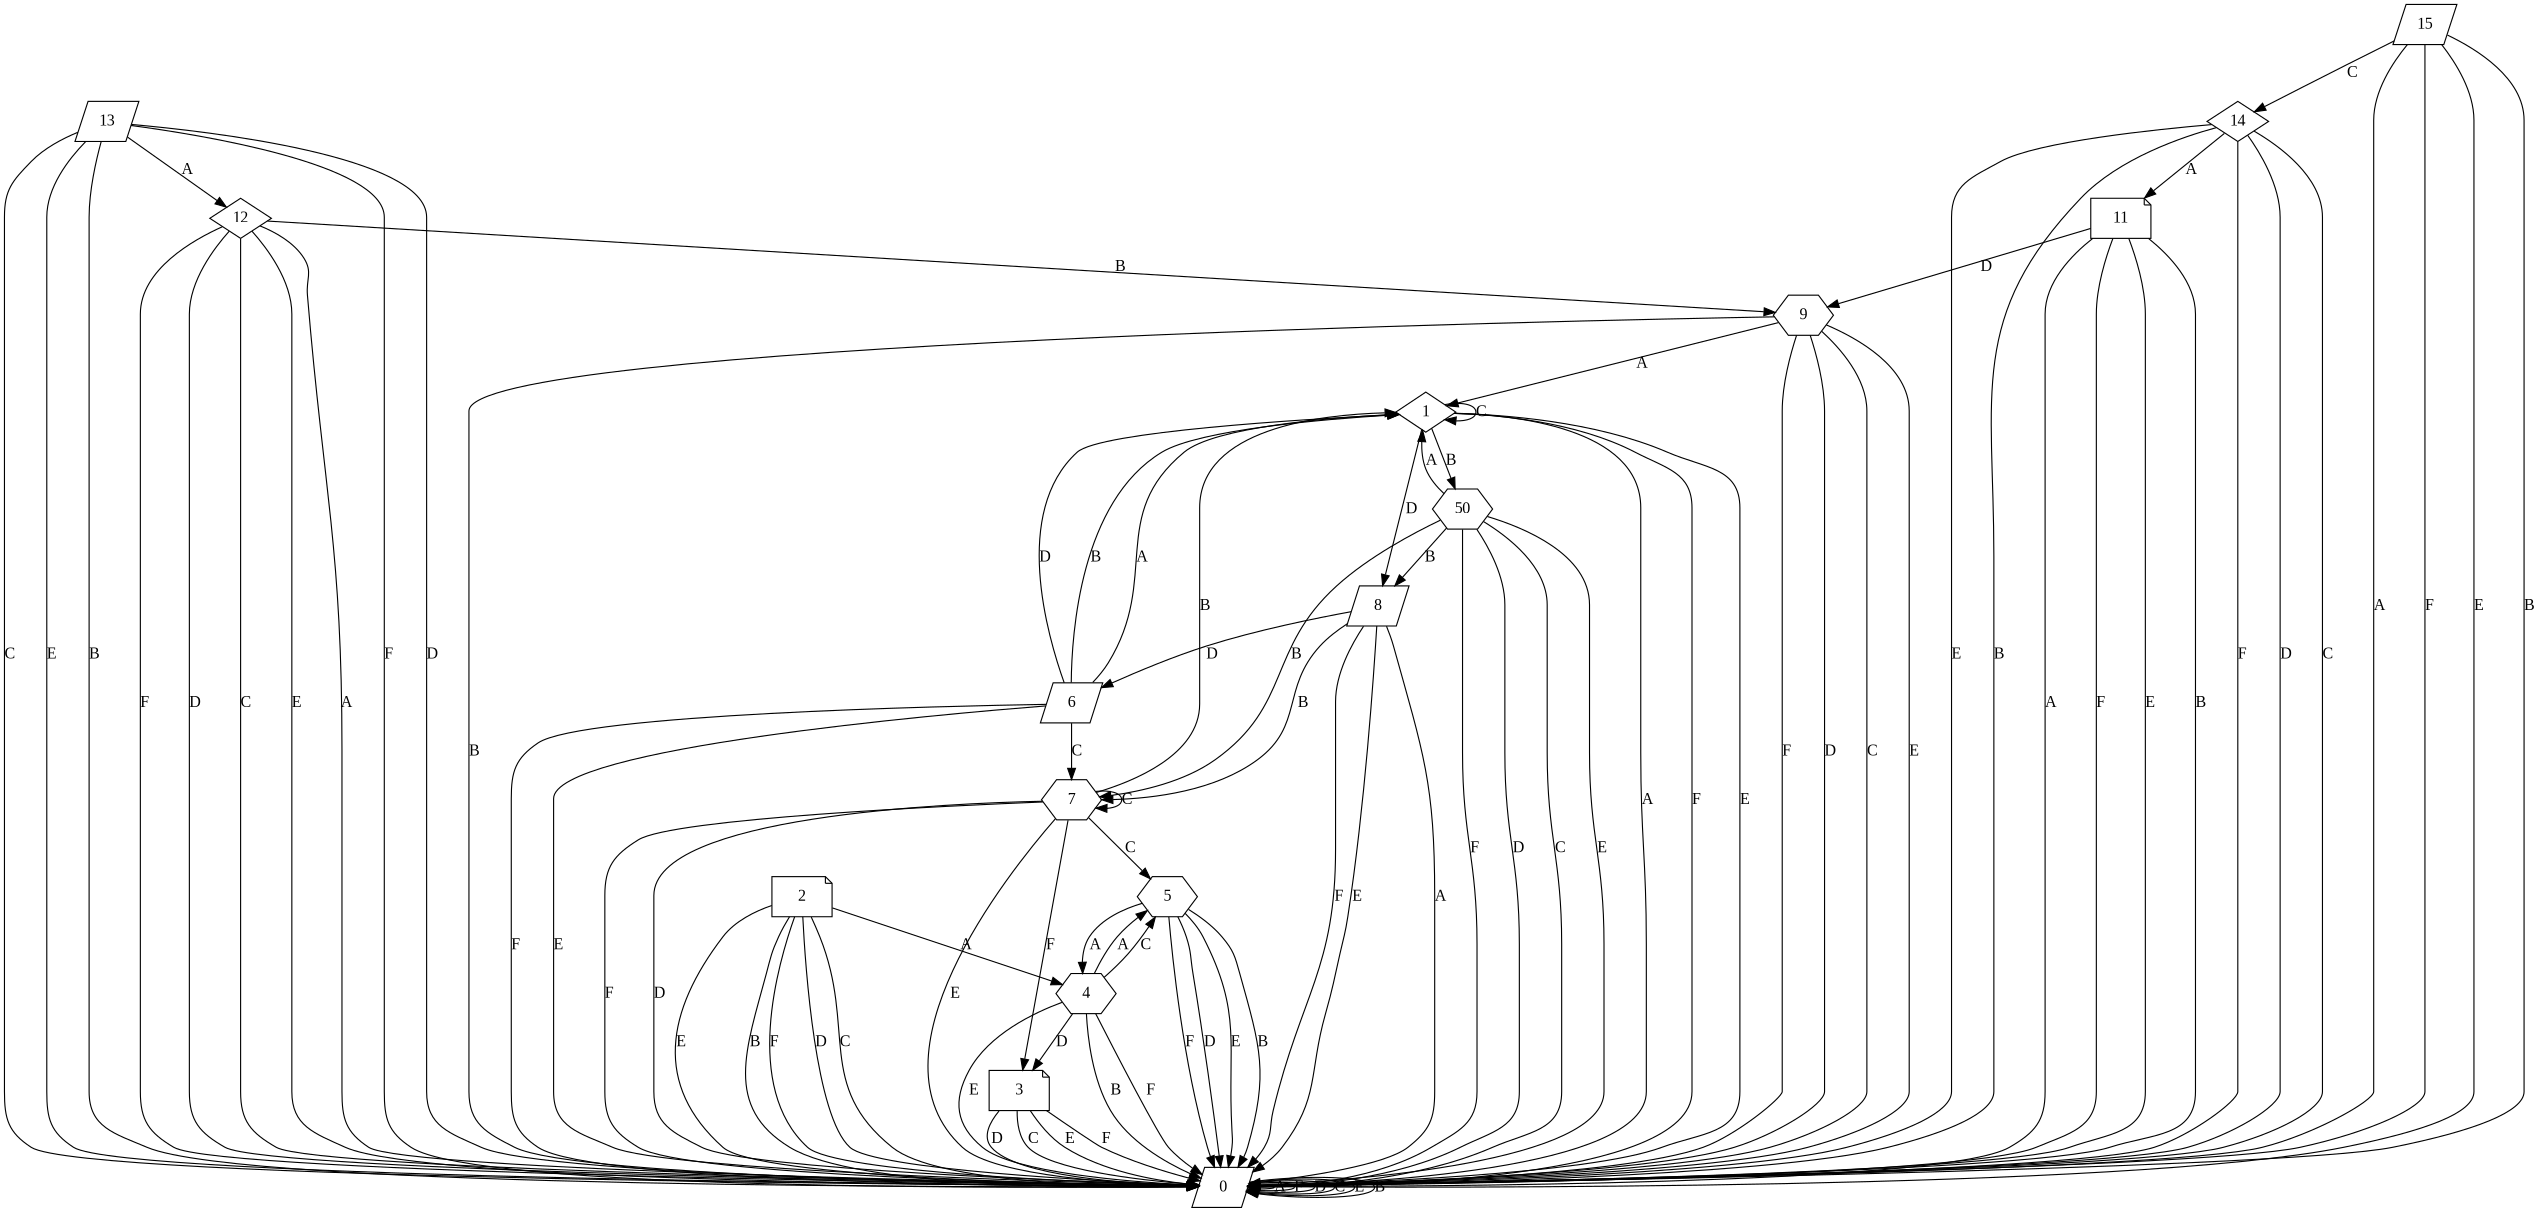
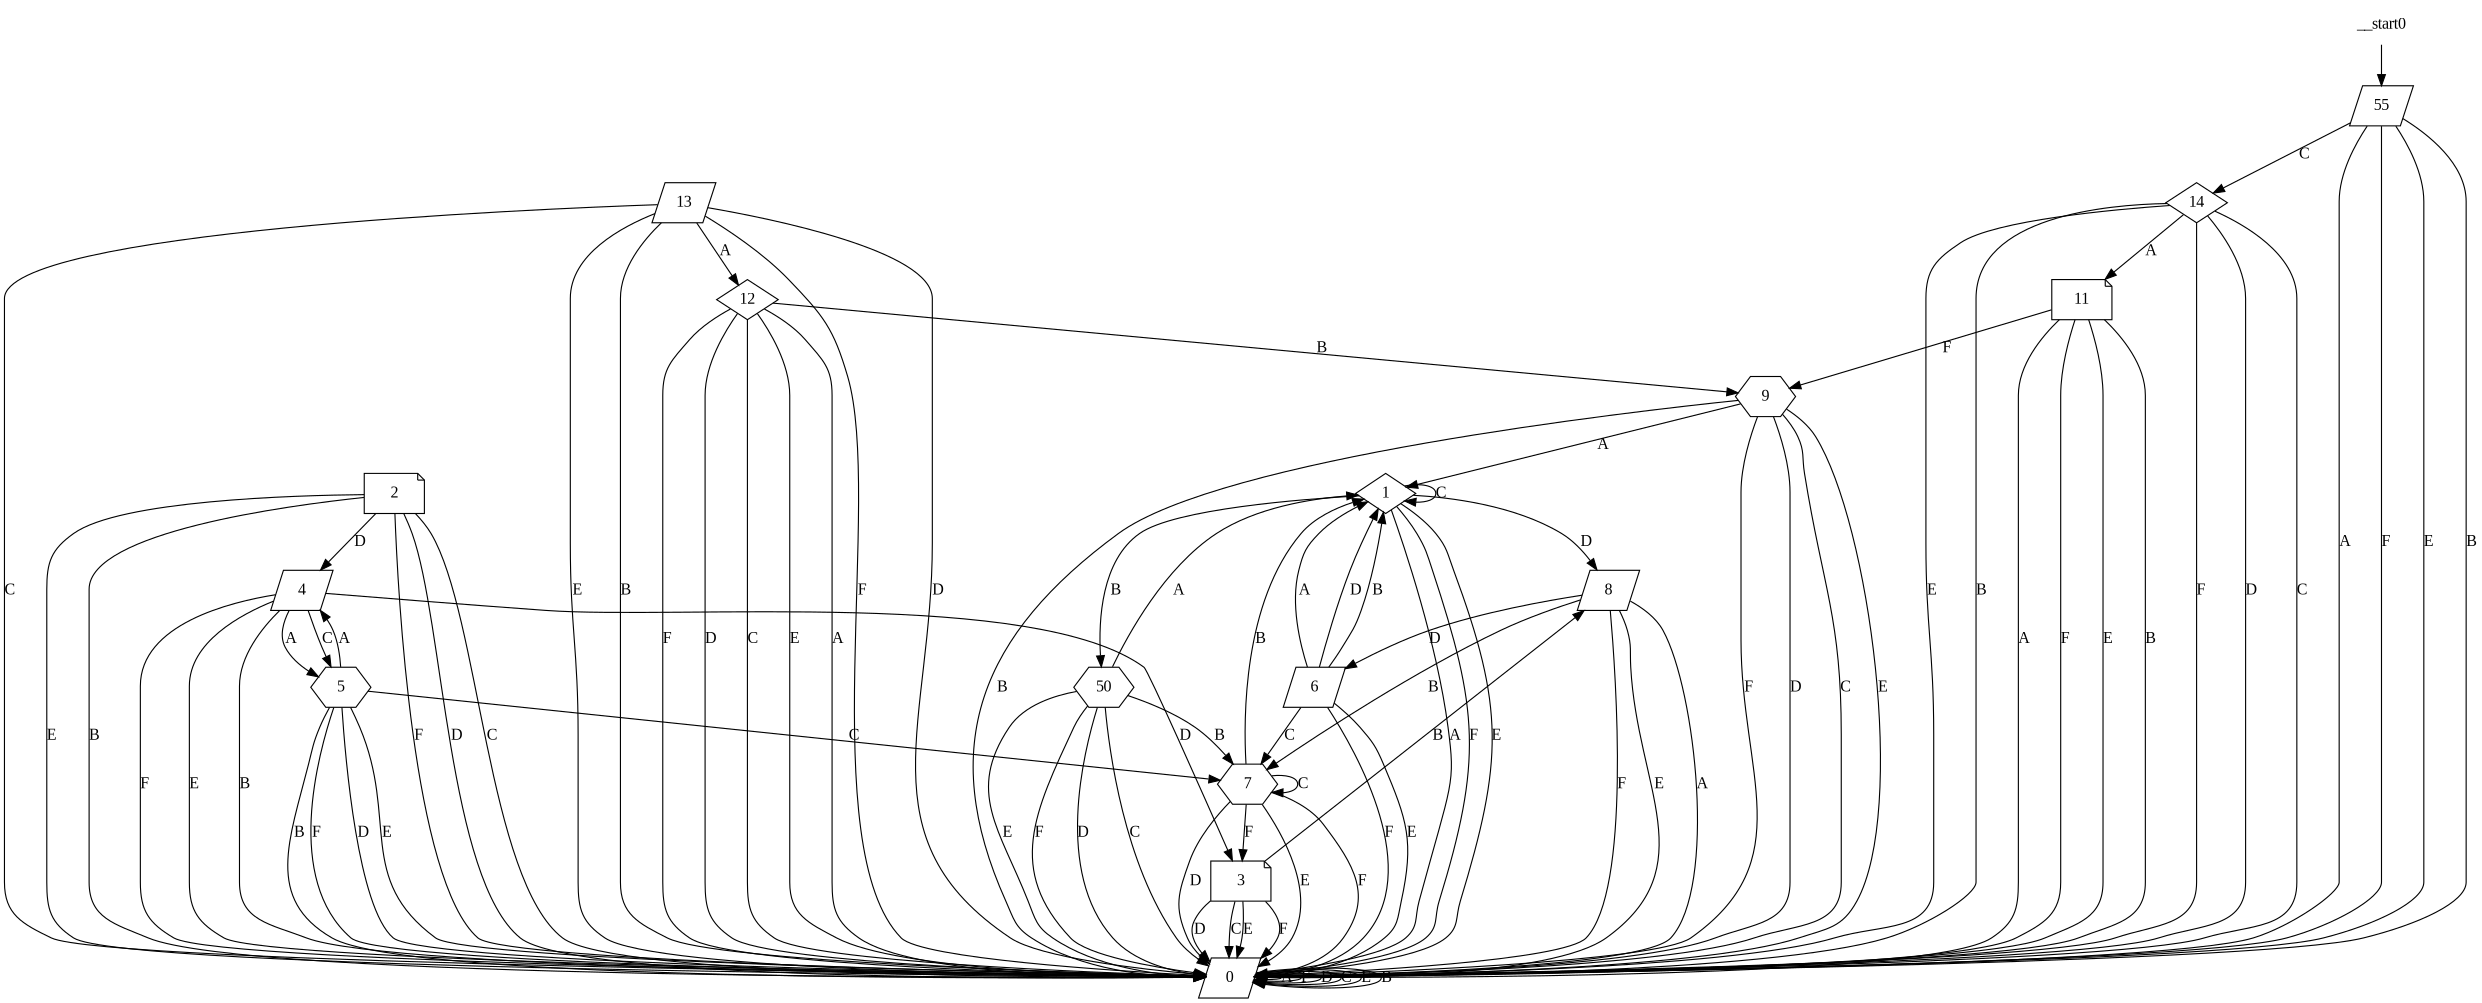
  digraph {
    fontname="Liberation Serif"
    node [fontname="Liberation Serif" shape=parallelogram]
    edge [fontname="Liberation Serif"]
    n1 [label=0]
    n2 [label=1 shape=diamond]
    n3 [label=8]
    n4 [label=50 shape=hexagon]
    n5 [label=7 shape=hexagon]
    n6 [label=6]
    n7 [label=2 shape=note]
-   n8 [label=4 shape=hexagon]
+   n8 [label=4]
    n9 [label=3 shape=note]
    n10 [label=5 shape=hexagon]
    n11 [label=9 shape=hexagon]
    n12 [label=11 shape=note]
    n13 [label=12 shape=diamond]
    n14 [label=13]
    n15 [label=14 shape=diamond]
-   n16 [label=15]
+   n16 [label=55]
+   __start0 [shape=none]
    n1 -> n1 [label=A]
    n1 -> n1 [label=F]
    n1 -> n1 [label=D]
    n1 -> n1 [label=C]
    n1 -> n1 [label=E]
    n1 -> n1 [label=B]
    n2 -> n1 [label=A]
    n2 -> n1 [label=F]
    n2 -> n1 [label=E]
    n2 -> n2 [label=C]
    n2 -> n3 [label=D]
    n2 -> n4 [label=B]
    n3 -> n1 [label=A]
    n3 -> n1 [label=F]
    n3 -> n1 [label=E]
    n3 -> n5 [label=B]
    n3 -> n6 [label=D]
    n4 -> n1 [label=F]
    n4 -> n1 [label=D]
    n4 -> n1 [label=C]
    n4 -> n1 [label=E]
    n4 -> n2 [label=A]
    n4 -> n5 [label=B]
    n5 -> n1 [label=F]
    n5 -> n1 [label=D]
    n5 -> n1 [label=E]
    n5 -> n2 [label=B]
    n5 -> n5 [label=C]
    n5 -> n9 [label=F]
    n6 -> n1 [label=F]
    n6 -> n1 [label=E]
    n6 -> n2 [label=A]
    n6 -> n2 [label=D]
    n6 -> n2 [label=B]
    n6 -> n5 [label=C]
    n7 -> n1 [label=F]
    n7 -> n1 [label=D]
    n7 -> n1 [label=C]
    n7 -> n1 [label=E]
    n7 -> n1 [label=B]
-   n7 -> n8 [label=A]
+   n7 -> n8 [label=D]
    n8 -> n1 [label=F]
    n8 -> n1 [label=E]
    n8 -> n1 [label=B]
    n8 -> n9 [label=D]
    n8 -> n10 [label=A]
    n8 -> n10 [label=C]
    n9 -> n1 [label=F]
    n9 -> n1 [label=D]
    n9 -> n1 [label=C]
    n9 -> n1 [label=E]
-   n4 -> n3 [label=B]
+   n9 -> n3 [label=B]
    n10 -> n1 [label=F]
    n10 -> n1 [label=D]
    n10 -> n1 [label=E]
    n10 -> n1 [label=B]
-   n5 -> n10 [label=C]
+   n10 -> n5 [label=C]
    n10 -> n8 [label=A]
    n11 -> n1 [label=F]
    n11 -> n1 [label=D]
    n11 -> n1 [label=C]
    n11 -> n1 [label=E]
    n11 -> n1 [label=B]
    n11 -> n2 [label=A]
    n12 -> n1 [label=A]
    n12 -> n1 [label=F]
    n12 -> n1 [label=E]
    n12 -> n1 [label=B]
-   n12 -> n11 [label=D]
+   n12 -> n11 [label=F]
    n13 -> n1 [label=A]
    n13 -> n1 [label=F]
    n13 -> n1 [label=D]
    n13 -> n1 [label=C]
    n13 -> n1 [label=E]
    n13 -> n11 [label=B]
    n14 -> n1 [label=F]
    n14 -> n1 [label=D]
    n14 -> n1 [label=C]
    n14 -> n1 [label=E]
    n14 -> n1 [label=B]
    n14 -> n13 [label=A]
    n15 -> n1 [label=F]
    n15 -> n1 [label=D]
    n15 -> n1 [label=C]
    n15 -> n1 [label=E]
    n15 -> n1 [label=B]
    n15 -> n12 [label=A]
    n16 -> n1 [label=A]
    n16 -> n1 [label=F]
    n16 -> n1 [label=E]
    n16 -> n1 [label=B]
    n16 -> n15 [label=C]
+   __start0 -> n16
  }
